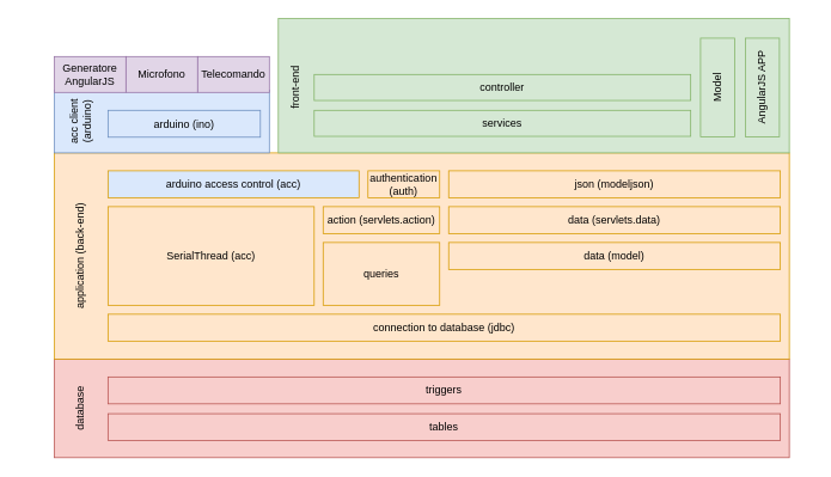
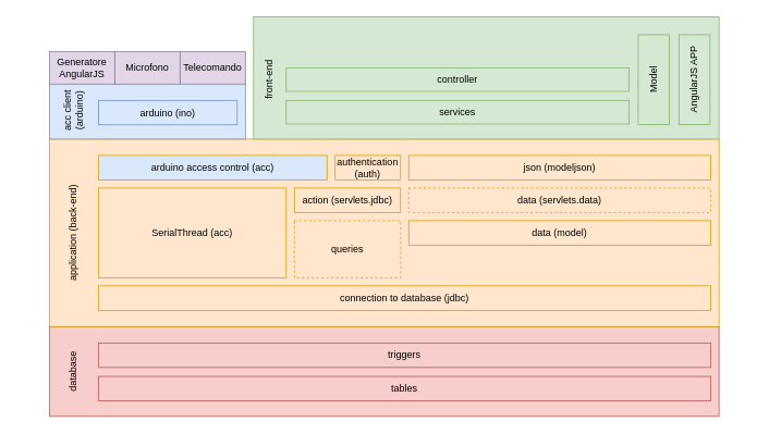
  <mxCell id="0" />
  <mxCell id="1" parent="0" />
  <mxCell id="2" value="" style="rounded=0;whiteSpace=wrap;html=1;fillColor=#f8cecc;strokeColor=#b85450;" parent="1" vertex="1"><mxGeometry x="60" y="400" width="820" height="110" as="geometry" /></mxCell>
  <mxCell id="3" value="" style="rounded=0;whiteSpace=wrap;html=1;fillColor=#ffe6cc;strokeColor=#d79b00;" parent="1" vertex="1"><mxGeometry x="60" y="170" width="820" height="230" as="geometry" /></mxCell>
  <mxCell id="4" value="application (back-end)" style="text;html=1;strokeColor=none;fillColor=none;align=center;verticalAlign=middle;whiteSpace=wrap;rounded=0;rotation=-90;" parent="1" vertex="1"><mxGeometry x="20" y="275" width="140" height="20" as="geometry" /></mxCell>
  <mxCell id="5" value="connection to database (jdbc)" style="rounded=0;whiteSpace=wrap;html=1;fillColor=#ffe6cc;strokeColor=#d79b00;" parent="1" vertex="1"><mxGeometry x="120" y="350" width="750" height="30" as="geometry" /></mxCell>
  <mxCell id="6" value="database" style="text;html=1;strokeColor=none;fillColor=none;align=center;verticalAlign=middle;whiteSpace=wrap;rounded=0;rotation=-90;" parent="1" vertex="1"><mxGeometry x="70" y="445" width="40" height="20" as="geometry" /></mxCell>
  <mxCell id="7" value="tables" style="rounded=0;whiteSpace=wrap;html=1;fillColor=#f8cecc;strokeColor=#b85450;" parent="1" vertex="1"><mxGeometry x="120" y="461" width="750" height="30" as="geometry" /></mxCell>
  <mxCell id="8" value="triggers" style="rounded=0;whiteSpace=wrap;html=1;fillColor=#f8cecc;strokeColor=#b85450;" parent="1" vertex="1"><mxGeometry x="120" y="420" width="750" height="30" as="geometry" /></mxCell>
  <mxCell id="9" value="data (model)" style="rounded=0;whiteSpace=wrap;html=1;fillColor=#ffe6cc;strokeColor=#d79b00;" parent="1" vertex="1"><mxGeometry x="500" y="270" width="370" height="30" as="geometry" /></mxCell>
- <mxCell id="10" value="action (servlets.action)" style="rounded=0;whiteSpace=wrap;html=1;fillColor=#ffe6cc;strokeColor=#d79b00;" parent="1" vertex="1"><mxGeometry x="360" y="230" width="130" height="30" as="geometry" /></mxCell>
- <mxCell id="11" value="data (servlets.data)" style="rounded=0;whiteSpace=wrap;html=1;fillColor=#ffe6cc;strokeColor=#d79b00;" parent="1" vertex="1"><mxGeometry x="500" y="230" width="370" height="30" as="geometry" /></mxCell>
+ <mxCell id="10" value="action (servlets.jdbc)" style="rounded=0;whiteSpace=wrap;html=1;fillColor=#ffe6cc;strokeColor=#d79b00;" parent="1" vertex="1"><mxGeometry x="360" y="230" width="130" height="30" as="geometry" /></mxCell>
+ <mxCell id="11" value="data (servlets.data)" style="rounded=0;whiteSpace=wrap;html=1;fillColor=#ffe6cc;strokeColor=#d79b00;dashed=1;" parent="1" vertex="1"><mxGeometry x="500" y="230" width="370" height="30" as="geometry" /></mxCell>
  <mxCell id="12" value="authentication (auth)" style="rounded=0;whiteSpace=wrap;html=1;fillColor=#ffe6cc;strokeColor=#d79b00;" parent="1" vertex="1"><mxGeometry x="410" y="190" width="80" height="30" as="geometry" /></mxCell>
  <mxCell id="13" value="json (modeljson)" style="rounded=0;whiteSpace=wrap;html=1;fillColor=#ffe6cc;strokeColor=#d79b00;" parent="1" vertex="1"><mxGeometry x="500" y="190" width="370" height="30" as="geometry" /></mxCell>
  <mxCell id="14" value="arduino access control (acc)" style="rounded=0;whiteSpace=wrap;html=1;fillColor=#dae8fc;strokeColor=#d79b00;" parent="1" vertex="1"><mxGeometry x="120" y="190" width="280" height="30" as="geometry" /></mxCell>
  <mxCell id="15" value="" style="rounded=0;whiteSpace=wrap;html=1;fillColor=#d5e8d4;strokeColor=#82b366;" parent="1" vertex="1"><mxGeometry x="310" y="20" width="570" height="150" as="geometry" /></mxCell>
  <mxCell id="16" value="" style="rounded=0;whiteSpace=wrap;html=1;fillColor=#dae8fc;strokeColor=#6c8ebf;" parent="1" vertex="1"><mxGeometry x="60" y="100" width="240" height="70" as="geometry" /></mxCell>
  <mxCell id="17" value="Generatore&lt;br&gt;AngularJS" style="rounded=0;whiteSpace=wrap;html=1;fillColor=#e1d5e7;strokeColor=#9673a6;" parent="1" vertex="1"><mxGeometry x="60" y="62.5" width="80" height="40" as="geometry" /></mxCell>
  <mxCell id="18" value="Microfono" style="rounded=0;whiteSpace=wrap;html=1;fillColor=#e1d5e7;strokeColor=#9673a6;" parent="1" vertex="1"><mxGeometry x="140" y="62.5" width="80" height="40" as="geometry" /></mxCell>
  <mxCell id="19" value="Telecomando" style="rounded=0;whiteSpace=wrap;html=1;fillColor=#e1d5e7;strokeColor=#9673a6;" parent="1" vertex="1"><mxGeometry x="220" y="62.5" width="80" height="40" as="geometry" /></mxCell>
  <mxCell id="20" value="services" style="rounded=0;whiteSpace=wrap;html=1;fillColor=#d5e8d4;strokeColor=#82b366;" parent="1" vertex="1"><mxGeometry x="350" y="122.5" width="420" height="29" as="geometry" /></mxCell>
  <mxCell id="21" value="AngularJS APP" style="rounded=0;whiteSpace=wrap;html=1;rotation=-90;fillColor=#d5e8d4;strokeColor=#82b366;" parent="1" vertex="1"><mxGeometry x="795" y="78" width="110" height="38" as="geometry" /></mxCell>
  <mxCell id="22" value="controller" style="rounded=0;whiteSpace=wrap;html=1;fillColor=#d5e8d4;strokeColor=#82b366;" parent="1" vertex="1"><mxGeometry x="350" y="82.5" width="420" height="29" as="geometry" /></mxCell>
  <mxCell id="23" value="Model" style="rounded=0;whiteSpace=wrap;html=1;rotation=-90;fillColor=#d5e8d4;strokeColor=#82b366;" parent="1" vertex="1"><mxGeometry x="745" y="78" width="110" height="38" as="geometry" /></mxCell>
  <mxCell id="24" value="front-end" style="text;html=1;strokeColor=none;fillColor=none;align=center;verticalAlign=middle;whiteSpace=wrap;rounded=0;rotation=-90;" parent="1" vertex="1"><mxGeometry x="300" y="87" width="60" height="20" as="geometry" /></mxCell>
  <mxCell id="25" value="acc client (arduino)" style="text;html=1;strokeColor=none;fillColor=none;align=center;verticalAlign=middle;whiteSpace=wrap;rounded=0;rotation=-90;" parent="1" vertex="1"><mxGeometry x="60" y="125" width="60" height="20" as="geometry" /></mxCell>
  <mxCell id="26" value="arduino (ino)" style="rounded=0;whiteSpace=wrap;html=1;fillColor=#dae8fc;strokeColor=#6c8ebf;" parent="1" vertex="1"><mxGeometry x="120" y="122.5" width="170" height="30" as="geometry" /></mxCell>
- <mxCell id="27" value="queries" style="rounded=0;whiteSpace=wrap;html=1;fillColor=#ffe6cc;strokeColor=#d79b00;" parent="1" vertex="1"><mxGeometry x="360" y="270" width="130" height="70" as="geometry" /></mxCell>
+ <mxCell id="27" value="queries" style="rounded=0;whiteSpace=wrap;html=1;fillColor=#ffe6cc;strokeColor=#d79b00;dashed=1;" parent="1" vertex="1"><mxGeometry x="360" y="270" width="130" height="70" as="geometry" /></mxCell>
  <mxCell id="28" value="SerialThread (acc)" style="rounded=0;whiteSpace=wrap;html=1;fillColor=#ffe6cc;strokeColor=#d79b00;" vertex="1" parent="1"><mxGeometry x="120" y="230" width="230" height="110" as="geometry" /></mxCell>
